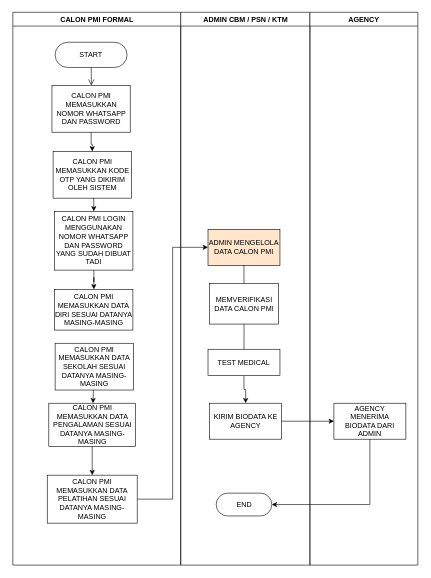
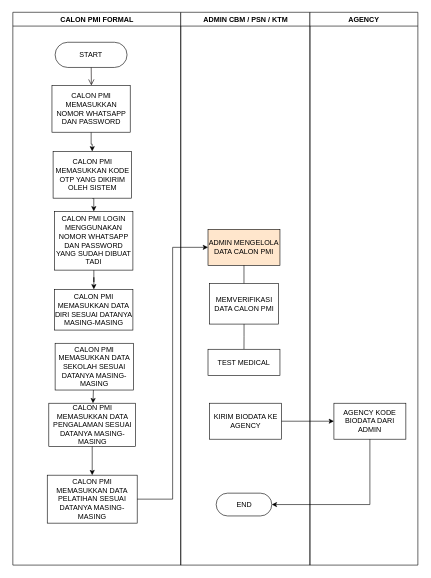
  <mxCell id="0" />
  <mxCell id="1" parent="0" />
  <mxCell id="2" value="CALON PMI FORMAL" style="swimlane;whiteSpace=wrap" parent="1" vertex="1"><mxGeometry x="20.5" y="20" width="280" height="922" as="geometry" /></mxCell>
  <mxCell id="3" value="" style="edgeStyle=elbowEdgeStyle;elbow=horizontal;verticalAlign=bottom;endArrow=open;endSize=8;strokeColor=#0A0000;endFill=1;rounded=0" parent="2" edge="1"><mxGeometry x="100" y="40" as="geometry"><mxPoint x="131.5" y="122" as="targetPoint" /><mxPoint x="130.5" y="70" as="sourcePoint" /><Array as="points"><mxPoint x="131" y="92" /></Array></mxGeometry></mxCell>
  <mxCell id="4" value="" style="edgeStyle=orthogonalEdgeStyle;rounded=0;orthogonalLoop=1;jettySize=auto;html=1;" edge="1" parent="2" source="5" target="7"><mxGeometry relative="1" as="geometry" /></mxCell>
  <mxCell id="5" value="CALON PMI MEMASUKKAN NOMOR WHATSAPP DAN PASSWORD" style="rounded=1;whiteSpace=wrap;html=1;arcSize=0;" vertex="1" parent="2"><mxGeometry x="65.25" y="122" width="130.5" height="78" as="geometry" /></mxCell>
  <mxCell id="6" style="edgeStyle=orthogonalEdgeStyle;rounded=0;orthogonalLoop=1;jettySize=auto;html=1;exitX=0.5;exitY=1;exitDx=0;exitDy=0;entryX=0.5;entryY=0;entryDx=0;entryDy=0;" edge="1" parent="2" source="7" target="9"><mxGeometry relative="1" as="geometry" /></mxCell>
  <mxCell id="7" value="CALON PMI MEMASUKKAN KODE OTP YANG DIKIRIM OLEH SISTEM" style="rounded=1;whiteSpace=wrap;html=1;arcSize=0;" vertex="1" parent="2"><mxGeometry x="67.13" y="232" width="130.5" height="78" as="geometry" /></mxCell>
  <mxCell id="8" value="" style="edgeStyle=orthogonalEdgeStyle;rounded=0;orthogonalLoop=1;jettySize=auto;html=1;" edge="1" parent="2" source="9" target="10"><mxGeometry relative="1" as="geometry" /></mxCell>
  <mxCell id="9" value="CALON PMI LOGIN MENGGUNAKAN NOMOR WHATSAPP DAN PASSWORD YANG SUDAH DIBUAT TADI" style="rounded=1;whiteSpace=wrap;html=1;arcSize=0;" vertex="1" parent="2"><mxGeometry x="69.75" y="332" width="130.5" height="98" as="geometry" /></mxCell>
  <mxCell id="10" value="CALON PMI MEMASUKKAN DATA DIRI SESUAI DATANYA MASING-MASING" style="rounded=1;whiteSpace=wrap;html=1;arcSize=0;" vertex="1" parent="2"><mxGeometry x="69.75" y="462" width="130.5" height="68" as="geometry" /></mxCell>
  <mxCell id="11" value="CALON PMI MEMASUKKAN DATA SEKOLAH SESUAI DATANYA MASING-MASING" style="rounded=1;whiteSpace=wrap;html=1;arcSize=0;" vertex="1" parent="2"><mxGeometry x="70.5" y="552" width="130.5" height="78" as="geometry" /></mxCell>
  <mxCell id="12" value="CALON PMI MEMASUKKAN DATA PENGALAMAN SESUAI DATANYA MASING-MASING" style="rounded=1;whiteSpace=wrap;html=1;arcSize=0;" vertex="1" parent="2"><mxGeometry x="60" y="652" width="144.75" height="72" as="geometry" /></mxCell>
  <mxCell id="13" value="CALON PMI MEMASUKKAN DATA PELATIHAN SESUAI DATANYA MASING-MASING" style="rounded=1;whiteSpace=wrap;html=1;arcSize=0;" vertex="1" parent="2"><mxGeometry x="57.38" y="772" width="150" height="80" as="geometry" /></mxCell>
  <mxCell id="14" value="" style="edgeStyle=orthogonalEdgeStyle;rounded=0;orthogonalLoop=1;jettySize=auto;html=1;" edge="1" parent="2" source="12" target="13"><mxGeometry relative="1" as="geometry" /></mxCell>
  <mxCell id="15" value="START" style="rounded=1;whiteSpace=wrap;html=1;arcSize=50;" vertex="1" parent="2"><mxGeometry x="70.5" y="50" width="120" height="42" as="geometry" /></mxCell>
  <mxCell id="16" value="" style="endArrow=classic;html=1;rounded=0;" edge="1" parent="2" source="11" target="12"><mxGeometry width="50" height="50" relative="1" as="geometry"><mxPoint x="265.5" y="572" as="sourcePoint" /><mxPoint x="315.5" y="522" as="targetPoint" /></mxGeometry></mxCell>
  <mxCell id="17" value="ADMIN CBM / PSN / KTM" style="swimlane;whiteSpace=wrap" parent="1" vertex="1"><mxGeometry x="300.5" y="20" width="215.5" height="922" as="geometry" /></mxCell>
  <mxCell id="18" value="ADMIN MENGELOLA DATA CALON PMI" style="rounded=1;whiteSpace=wrap;html=1;arcSize=0;fillColor=#ffe6cc;" vertex="1" parent="17"><mxGeometry x="45.5" y="362" width="120" height="60" as="geometry" /></mxCell>
  <mxCell id="19" value="" style="edgeStyle=orthogonalEdgeStyle;rounded=0;orthogonalLoop=1;jettySize=auto;html=1;endArrow=none;" edge="1" parent="17" source="20" target="23"><mxGeometry relative="1" as="geometry" /></mxCell>
  <mxCell id="20" value="MEMVERIFIKASI DATA CALON PMI" style="rounded=1;whiteSpace=wrap;html=1;arcSize=0;" vertex="1" parent="17"><mxGeometry x="48.25" y="452" width="114.5" height="68" as="geometry" /></mxCell>
  <mxCell id="21" value="" style="endArrow=none;html=1;rounded=0;exitX=0.5;exitY=0;exitDx=0;exitDy=0;entryX=0.5;entryY=1;entryDx=0;entryDy=0;" edge="1" parent="17" source="20" target="18"><mxGeometry width="50" height="50" relative="1" as="geometry"><mxPoint x="-134.5" y="402" as="sourcePoint" /><mxPoint x="21" y="441" as="targetPoint" /></mxGeometry></mxCell>
- <mxCell id="22" value="" style="edgeStyle=orthogonalEdgeStyle;rounded=0;orthogonalLoop=1;jettySize=auto;html=1;" edge="1" parent="17" source="23" target="24"><mxGeometry relative="1" as="geometry" /></mxCell>
  <mxCell id="23" value="TEST MEDICAL" style="rounded=0;whiteSpace=wrap;html=1;" vertex="1" parent="17"><mxGeometry x="45.5" y="562" width="120" height="44" as="geometry" /></mxCell>
  <mxCell id="24" value="KIRIM BIODATA KE AGENCY" style="whiteSpace=wrap;html=1;rounded=0;" vertex="1" parent="17"><mxGeometry x="48.25" y="652" width="120" height="60" as="geometry" /></mxCell>
  <mxCell id="25" value="END" style="rounded=1;whiteSpace=wrap;html=1;arcSize=50;" vertex="1" parent="17"><mxGeometry x="59.13" y="802" width="92.75" height="38" as="geometry" /></mxCell>
  <mxCell id="26" value="AGENCY" style="swimlane;whiteSpace=wrap" parent="1" vertex="1"><mxGeometry x="516" y="20" width="180" height="922" as="geometry" /></mxCell>
- <mxCell id="27" value="AGENCY MENERIMA BIODATA DARI ADMIN" style="rounded=0;whiteSpace=wrap;html=1;" vertex="1" parent="26"><mxGeometry x="40" y="652" width="120" height="60" as="geometry" /></mxCell>
+ <mxCell id="27" value="AGENCY KODE BIODATA DARI ADMIN" style="rounded=0;whiteSpace=wrap;html=1;" vertex="1" parent="26"><mxGeometry x="40" y="652" width="120" height="60" as="geometry" /></mxCell>
  <mxCell id="28" style="edgeStyle=orthogonalEdgeStyle;rounded=0;orthogonalLoop=1;jettySize=auto;html=1;exitX=1;exitY=0.5;exitDx=0;exitDy=0;entryX=0;entryY=0.5;entryDx=0;entryDy=0;" edge="1" parent="1" source="13" target="18"><mxGeometry relative="1" as="geometry"><mxPoint x="266" y="782" as="sourcePoint" /><mxPoint x="546" y="422" as="targetPoint" /></mxGeometry></mxCell>
  <mxCell id="29" value="" style="edgeStyle=orthogonalEdgeStyle;rounded=0;orthogonalLoop=1;jettySize=auto;html=1;" edge="1" parent="1" source="24" target="27"><mxGeometry relative="1" as="geometry" /></mxCell>
  <mxCell id="30" value="" style="endArrow=classic;html=1;rounded=0;exitX=0.5;exitY=1;exitDx=0;exitDy=0;entryX=1;entryY=0.5;entryDx=0;entryDy=0;" edge="1" parent="1" source="27" target="25"><mxGeometry width="50" height="50" relative="1" as="geometry"><mxPoint x="286" y="772" as="sourcePoint" /><mxPoint x="336" y="722" as="targetPoint" /><Array as="points"><mxPoint x="616" y="841" /></Array></mxGeometry></mxCell>
